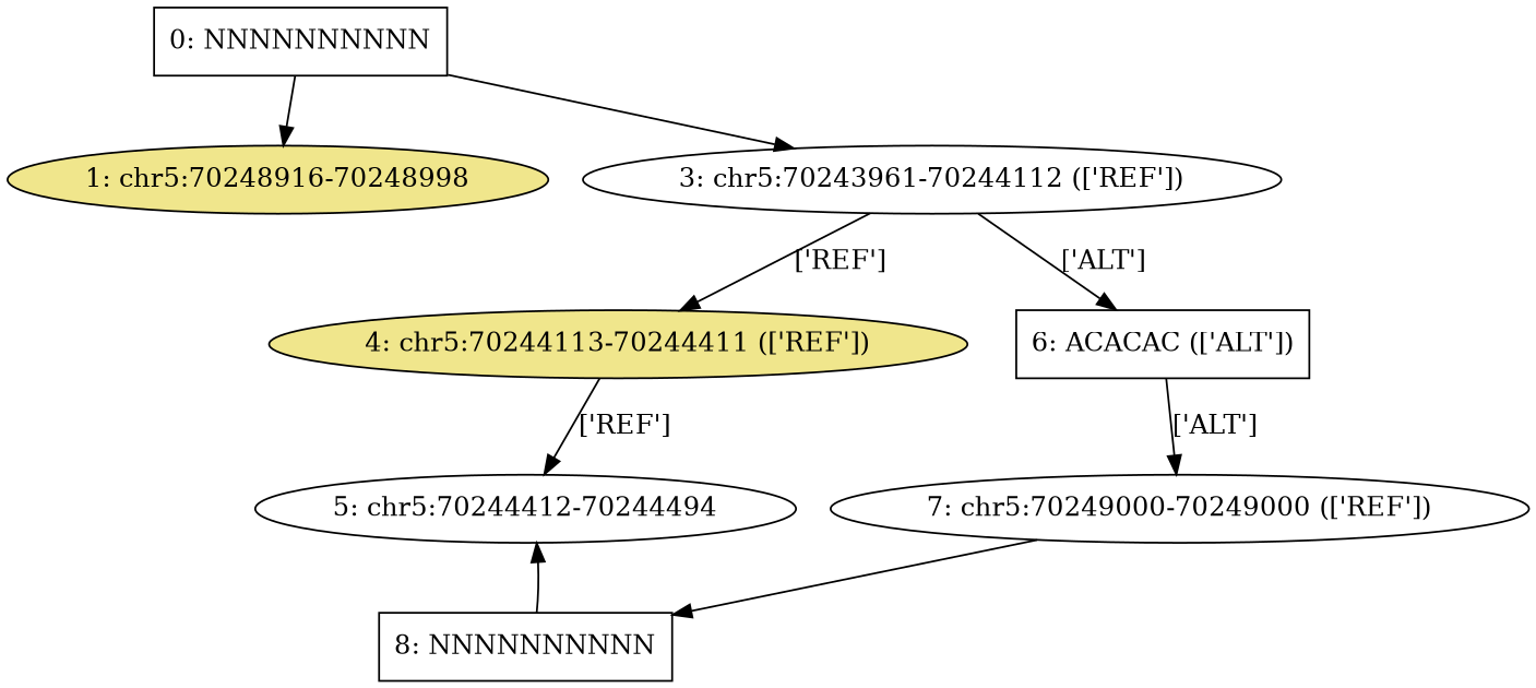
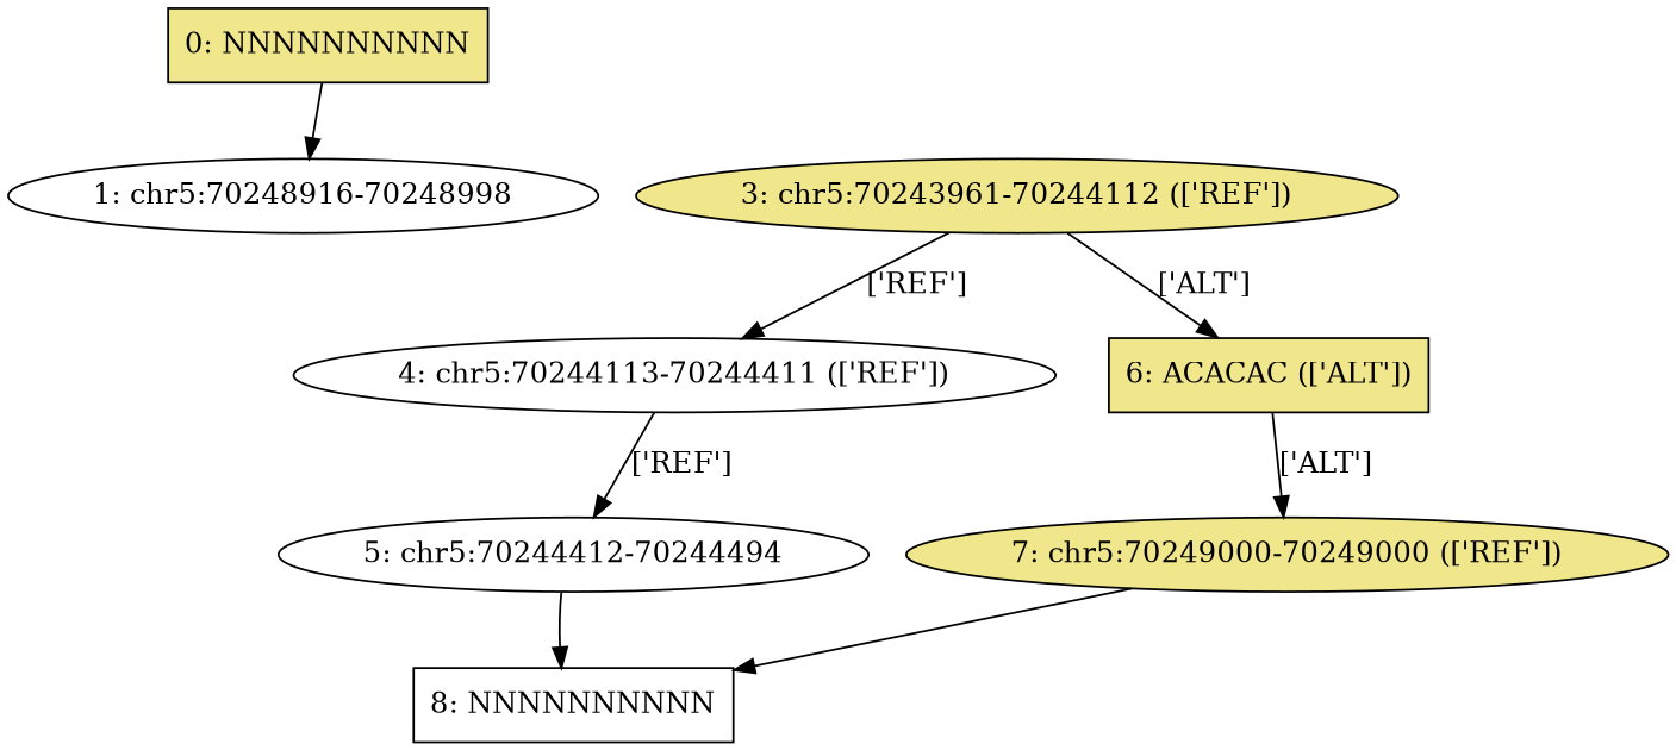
  digraph {
    node [fillcolor=khaki shape=ellipse style=filled]
-   n1 [fillcolor=white label="0: NNNNNNNNNN" shape=box]
-   n2 [label="1: chr5:70248916-70248998"]
-   n3 [fillcolor=white label="3: chr5:70243961-70244112 (['REF'])"]
-   n4 [label="4: chr5:70244113-70244411 (['REF'])"]
-   n5 [fillcolor=white label="6: ACACAC (['ALT'])" shape=box]
-   n6 [fillcolor=white label="7: chr5:70249000-70249000 (['REF'])"]
+   n1 [label="0: NNNNNNNNNN" shape=box]
+   n2 [fillcolor=white label="1: chr5:70248916-70248998"]
+   n3 [label="3: chr5:70243961-70244112 (['REF'])"]
+   n4 [fillcolor=white label="4: chr5:70244113-70244411 (['REF'])"]
+   n5 [label="6: ACACAC (['ALT'])" shape=box]
+   n6 [label="7: chr5:70249000-70249000 (['REF'])"]
    n7 [fillcolor=white label="8: NNNNNNNNNN" shape=box]
    n8 [fillcolor=white label="5: chr5:70244412-70244494"]
    n1 -> n2
-   n1 -> n3
    n3 -> n4 [label="['REF']"]
    n3 -> n5 [label="['ALT']"]
    n4 -> n8 [label="['REF']"]
    n5 -> n6 [label="['ALT']"]
    n6 -> n7
-   n7 -> n8
+   n8 -> n7
  }
